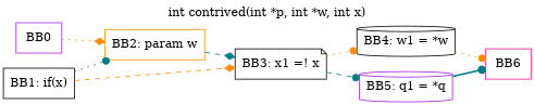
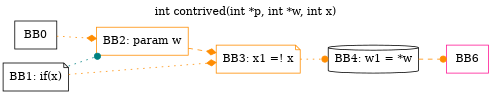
  digraph {
    label="int contrived(int *p, int *w, int x)"
    labelloc=title
    rankdir=LR
    node [color=purple shape=box]
    edge [arrowhead=dot color=darkorange style=dashed]
-   n1 [label=BB0]
+   n1 [color=black label=BB0]
    n2 [color=darkorange label="BB2: param w"]
-   n3 [color=black label="BB1: if(x)"]
-   n4 [color=black label="BB3: x1 =! x" shape=note]
+   n3 [color=black label="BB1: if(x)" shape=note]
+   n4 [color=darkorange label="BB3: x1 =! x" shape=note]
    n5 [color=black label="BB4: w1 = *w" shape=cylinder]
-   n6 [label="BB5: q1 = *q" shape=cylinder]
    n7 [color=deeppink label=BB6]
    n1 -> n2 [arrowhead=diamond style=dotted]
-   n2 -> n4 [arrowhead=diamond color=teal]
+   n2 -> n4 [arrowhead=diamond]
    n3 -> n2 [color=teal style=dotted]
-   n3 -> n4 [arrowhead=diamond]
+   n3 -> n4 [arrowhead=diamond style=dotted]
    n4 -> n5 [style=dotted]
-   n4 -> n6 [color=teal]
-   n5 -> n7 [style=dotted]
-   n6 -> n7 [color=teal style=bold]
+   n5 -> n7
  }
